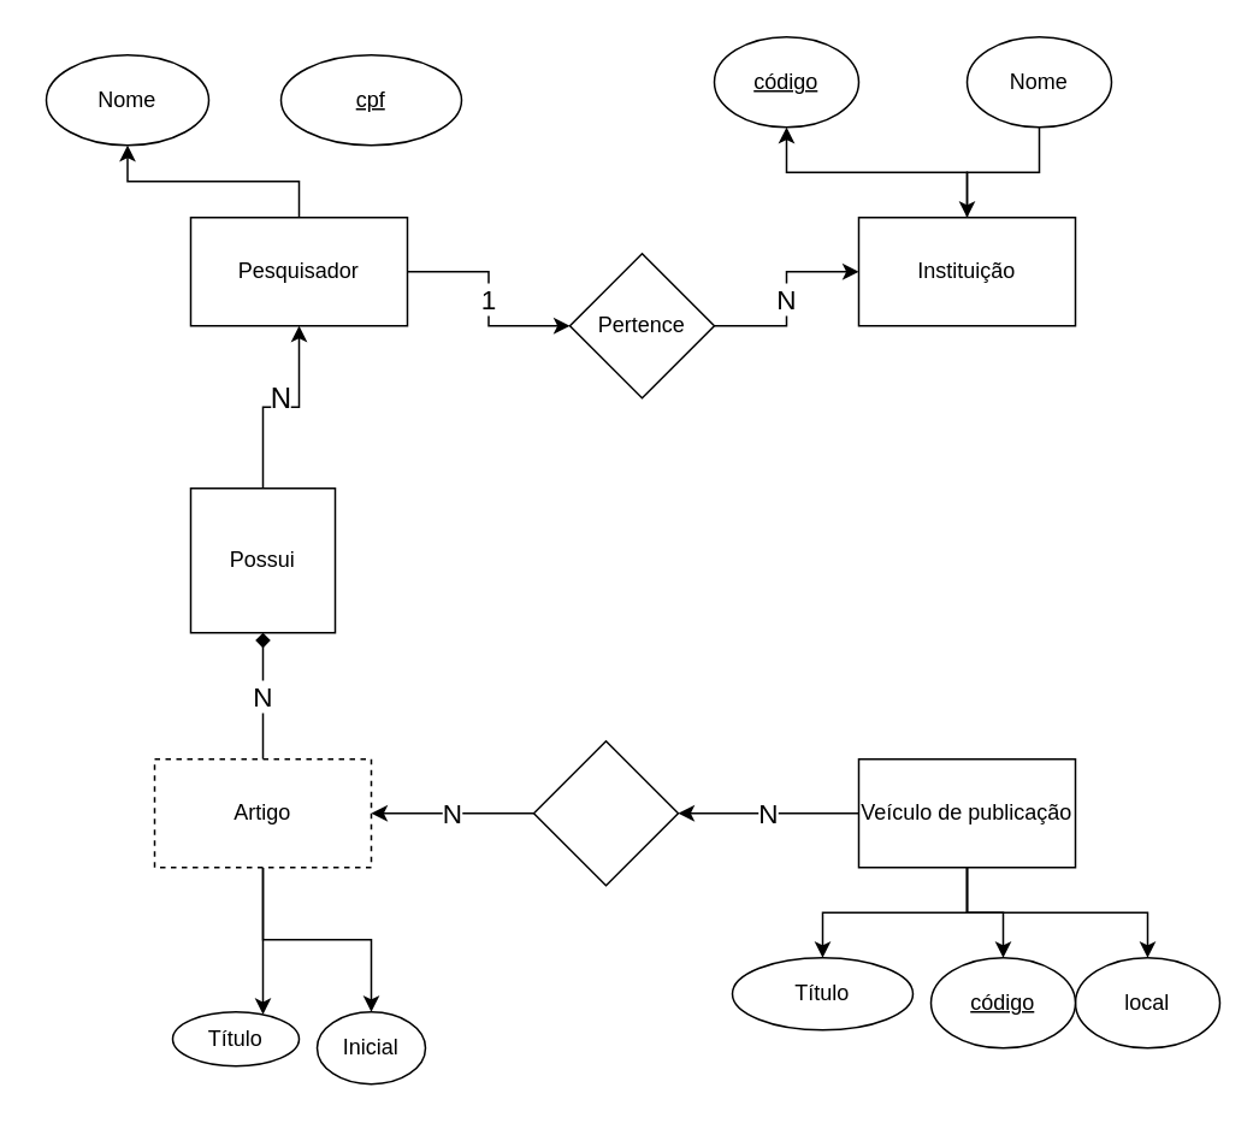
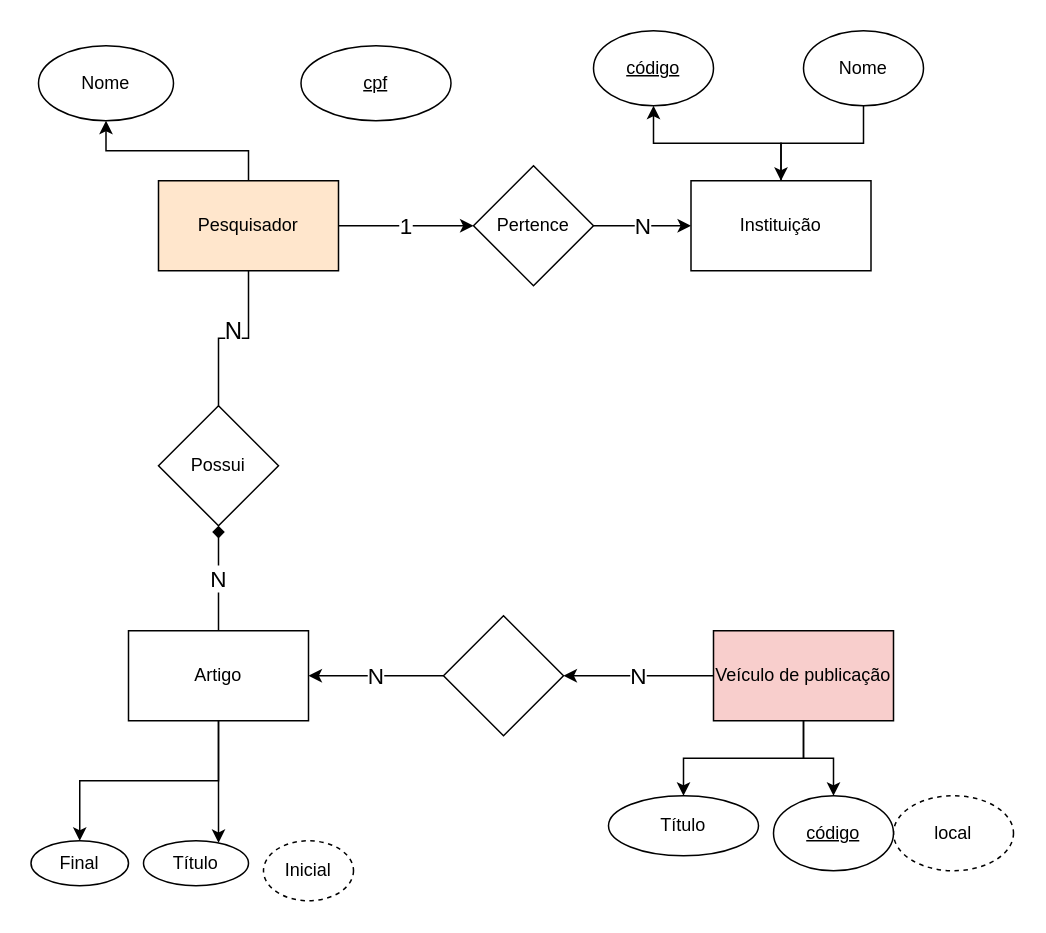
  <mxCell id="0" />
  <mxCell id="1" parent="0" />
  <mxCell id="2" value="" style="edgeStyle=orthogonalEdgeStyle;rounded=0;orthogonalLoop=1;jettySize=auto;html=1;" edge="1" parent="1" source="4" target="5"><mxGeometry relative="1" as="geometry" /></mxCell>
  <mxCell id="3" value="1" style="edgeStyle=orthogonalEdgeStyle;rounded=0;orthogonalLoop=1;jettySize=auto;html=1;entryX=0;entryY=0.5;entryDx=0;entryDy=0;fontSize=15;" edge="1" parent="1" source="4" target="8"><mxGeometry relative="1" as="geometry" /></mxCell>
- <mxCell id="4" value="Pesquisador" style="rounded=0;whiteSpace=wrap;html=1;" vertex="1" parent="1"><mxGeometry x="105" y="120" width="120" height="60" as="geometry" /></mxCell>
+ <mxCell id="4" value="Pesquisador" style="rounded=0;whiteSpace=wrap;html=1;fillColor=#ffe6cc;" vertex="1" parent="1"><mxGeometry x="105" y="120" width="120" height="60" as="geometry" /></mxCell>
  <mxCell id="5" value="Nome" style="ellipse;whiteSpace=wrap;html=1;rounded=0;" vertex="1" parent="1"><mxGeometry x="25" y="30" width="90" height="50" as="geometry" /></mxCell>
- <mxCell id="6" value="&lt;u&gt;cpf&lt;/u&gt;" style="ellipse;whiteSpace=wrap;html=1;rounded=0;" vertex="1" parent="1"><mxGeometry x="155" y="30" width="100" height="50" as="geometry" /></mxCell>
+ <mxCell id="6" value="&lt;u&gt;cpf&lt;/u&gt;" style="ellipse;whiteSpace=wrap;html=1;rounded=0;" vertex="1" parent="1"><mxGeometry x="200" y="30" width="100" height="50" as="geometry" /></mxCell>
  <mxCell id="7" value="N" style="edgeStyle=orthogonalEdgeStyle;rounded=0;orthogonalLoop=1;jettySize=auto;html=1;fontSize=15;" edge="1" parent="1" source="8" target="10"><mxGeometry relative="1" as="geometry" /></mxCell>
- <mxCell id="8" value="Pertence" style="rhombus;whiteSpace=wrap;html=1;" vertex="1" parent="1"><mxGeometry x="315" y="140" width="80" height="80" as="geometry" /></mxCell>
+ <mxCell id="8" value="Pertence" style="rhombus;whiteSpace=wrap;html=1;" vertex="1" parent="1"><mxGeometry x="315" y="110" width="80" height="80" as="geometry" /></mxCell>
  <mxCell id="9" value="" style="edgeStyle=orthogonalEdgeStyle;rounded=0;orthogonalLoop=1;jettySize=auto;html=1;" edge="1" parent="1" source="10" target="11"><mxGeometry relative="1" as="geometry" /></mxCell>
- <mxCell id="10" value="Instituição" style="whiteSpace=wrap;html=1;" vertex="1" parent="1"><mxGeometry x="475" y="120" width="120" height="60" as="geometry" /></mxCell>
+ <mxCell id="10" value="Instituição" style="whiteSpace=wrap;html=1;" vertex="1" parent="1"><mxGeometry x="460" y="120" width="120" height="60" as="geometry" /></mxCell>
  <mxCell id="11" value="&lt;u&gt;código&lt;/u&gt;" style="ellipse;whiteSpace=wrap;html=1;" vertex="1" parent="1"><mxGeometry x="395" y="20" width="80" height="50" as="geometry" /></mxCell>
  <mxCell id="12" style="edgeStyle=orthogonalEdgeStyle;rounded=0;orthogonalLoop=1;jettySize=auto;html=1;" edge="1" parent="1" source="13" target="10"><mxGeometry relative="1" as="geometry" /></mxCell>
  <mxCell id="13" value="Nome" style="ellipse;whiteSpace=wrap;html=1;" vertex="1" parent="1"><mxGeometry x="535" y="20" width="80" height="50" as="geometry" /></mxCell>
  <mxCell id="14" value="" style="edgeStyle=orthogonalEdgeStyle;rounded=0;orthogonalLoop=1;jettySize=auto;html=1;" edge="1" parent="1" source="18" target="19"><mxGeometry relative="1" as="geometry" /></mxCell>
- <mxCell id="15" value="" style="edgeStyle=orthogonalEdgeStyle;rounded=0;orthogonalLoop=1;jettySize=auto;html=1;" edge="1" parent="1" source="18" target="20"><mxGeometry relative="1" as="geometry" /></mxCell>
  <mxCell id="16" value="" style="edgeStyle=orthogonalEdgeStyle;rounded=0;orthogonalLoop=1;jettySize=auto;html=1;" edge="1" parent="1" source="18" target="21"><mxGeometry relative="1" as="geometry" /></mxCell>
  <mxCell id="17" value="N" style="edgeStyle=orthogonalEdgeStyle;rounded=0;orthogonalLoop=1;jettySize=auto;html=1;fontSize=15;" edge="1" parent="1" source="18" target="23"><mxGeometry relative="1" as="geometry" /></mxCell>
- <mxCell id="18" value="Veículo de publicação" style="whiteSpace=wrap;html=1;" vertex="1" parent="1"><mxGeometry x="475" y="420" width="120" height="60" as="geometry" /></mxCell>
+ <mxCell id="18" value="Veículo de publicação" style="whiteSpace=wrap;html=1;fillColor=#f8cecc;" vertex="1" parent="1"><mxGeometry x="475" y="420" width="120" height="60" as="geometry" /></mxCell>
  <mxCell id="19" value="Título" style="ellipse;whiteSpace=wrap;html=1;" vertex="1" parent="1"><mxGeometry x="405" y="530" width="100" height="40" as="geometry" /></mxCell>
- <mxCell id="20" value="local" style="ellipse;whiteSpace=wrap;html=1;" vertex="1" parent="1"><mxGeometry x="595" y="530" width="80" height="50" as="geometry" /></mxCell>
+ <mxCell id="20" value="local" style="ellipse;whiteSpace=wrap;html=1;dashed=1;" vertex="1" parent="1"><mxGeometry x="595" y="530" width="80" height="50" as="geometry" /></mxCell>
  <mxCell id="21" value="&lt;u&gt;código&lt;/u&gt;" style="ellipse;whiteSpace=wrap;html=1;" vertex="1" parent="1"><mxGeometry x="515" y="530" width="80" height="50" as="geometry" /></mxCell>
  <mxCell id="22" value="N" style="edgeStyle=orthogonalEdgeStyle;rounded=0;orthogonalLoop=1;jettySize=auto;html=1;fontSize=15;" edge="1" parent="1" source="23" target="28"><mxGeometry relative="1" as="geometry" /></mxCell>
  <mxCell id="23" value="" style="rhombus;whiteSpace=wrap;html=1;" vertex="1" parent="1"><mxGeometry x="295" y="410" width="80" height="80" as="geometry" /></mxCell>
  <mxCell id="24" value="N" style="edgeStyle=orthogonalEdgeStyle;rounded=0;orthogonalLoop=1;jettySize=auto;html=1;fontSize=15;endArrow=diamond;" edge="1" parent="1" source="28" target="30"><mxGeometry relative="1" as="geometry" /></mxCell>
  <mxCell id="25" value="" style="edgeStyle=orthogonalEdgeStyle;rounded=0;orthogonalLoop=1;jettySize=auto;html=1;" edge="1" parent="1" source="28" target="31"><mxGeometry relative="1" as="geometry"><Array as="points"><mxPoint x="145" y="560" /></Array></mxGeometry></mxCell>
- <mxCell id="27" value="" style="edgeStyle=orthogonalEdgeStyle;rounded=0;orthogonalLoop=1;jettySize=auto;html=1;" edge="1" parent="1" source="28" target="33"><mxGeometry relative="1" as="geometry" /></mxCell>
- <mxCell id="28" value="Artigo" style="whiteSpace=wrap;html=1;dashed=1;" vertex="1" parent="1"><mxGeometry x="85" y="420" width="120" height="60" as="geometry" /></mxCell>
- <mxCell id="29" value="N" style="edgeStyle=orthogonalEdgeStyle;rounded=0;orthogonalLoop=1;jettySize=auto;html=1;fontSize=16;" edge="1" parent="1" source="30" target="4"><mxGeometry y="5" relative="1" as="geometry"><mxPoint x="155" y="220" as="targetPoint" /><mxPoint as="offset" /></mxGeometry></mxCell>
- <mxCell id="30" value="Possui" style="whiteSpace=wrap;html=1;rounded=0;" vertex="1" parent="1"><mxGeometry x="105" y="270" width="80" height="80" as="geometry" /></mxCell>
+ <mxCell id="26" value="" style="edgeStyle=orthogonalEdgeStyle;rounded=0;orthogonalLoop=1;jettySize=auto;html=1;" edge="1" parent="1" source="28" target="32"><mxGeometry relative="1" as="geometry" /></mxCell>
+ <mxCell id="28" value="Artigo" style="whiteSpace=wrap;html=1;" vertex="1" parent="1"><mxGeometry x="85" y="420" width="120" height="60" as="geometry" /></mxCell>
+ <mxCell id="29" value="N" style="edgeStyle=orthogonalEdgeStyle;rounded=0;orthogonalLoop=1;jettySize=auto;html=1;fontSize=16;endArrow=none;" edge="1" parent="1" source="30" target="4"><mxGeometry y="5" relative="1" as="geometry"><mxPoint x="155" y="220" as="targetPoint" /><mxPoint as="offset" /></mxGeometry></mxCell>
+ <mxCell id="30" value="Possui" style="rhombus;whiteSpace=wrap;html=1;" vertex="1" parent="1"><mxGeometry x="105" y="270" width="80" height="80" as="geometry" /></mxCell>
  <mxCell id="31" value="Título" style="ellipse;whiteSpace=wrap;html=1;" vertex="1" parent="1"><mxGeometry x="95" y="560" width="70" height="30" as="geometry" /></mxCell>
- <mxCell id="33" value="Inicial" style="ellipse;whiteSpace=wrap;html=1;" vertex="1" parent="1"><mxGeometry x="175" y="560" width="60" height="40" as="geometry" /></mxCell>
+ <mxCell id="32" value="Final" style="ellipse;whiteSpace=wrap;html=1;" vertex="1" parent="1"><mxGeometry x="20" y="560" width="65" height="30" as="geometry" /></mxCell>
+ <mxCell id="33" value="Inicial" style="ellipse;whiteSpace=wrap;html=1;dashed=1;" vertex="1" parent="1"><mxGeometry x="175" y="560" width="60" height="40" as="geometry" /></mxCell>
